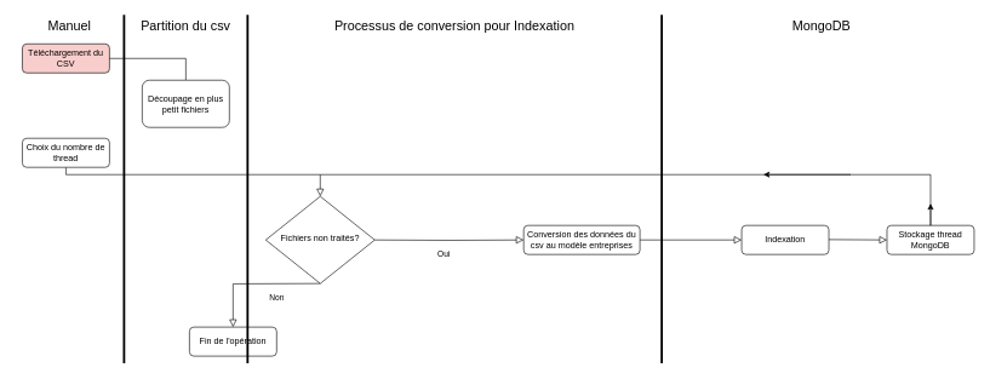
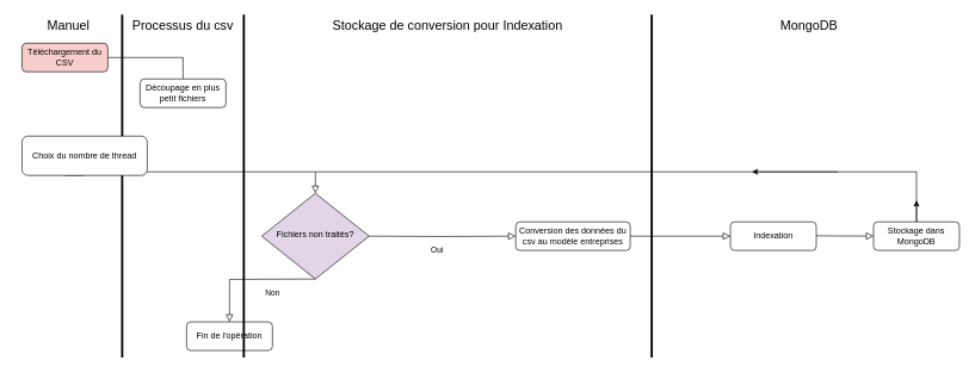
  <mxCell id="0" />
  <mxCell id="1" parent="0" />
  <mxCell id="2" value="Téléchargement du CSV" style="rounded=1;whiteSpace=wrap;html=1;fontSize=12;glass=0;strokeWidth=1;shadow=0;fillColor=#f8cecc;" parent="1" vertex="1"><mxGeometry x="30" y="60" width="120" height="40" as="geometry" /></mxCell>
  <mxCell id="3" value="Non" style="rounded=0;html=1;jettySize=auto;orthogonalLoop=1;fontSize=11;endArrow=block;endFill=0;endSize=8;strokeWidth=1;shadow=0;labelBackgroundColor=none;edgeStyle=orthogonalEdgeStyle;" parent="1" target="5" edge="1"><mxGeometry x="-0.328" y="20" relative="1" as="geometry"><mxPoint as="offset" /><mxPoint x="440" y="390" as="sourcePoint" /></mxGeometry></mxCell>
  <mxCell id="4" value="Oui" style="edgeStyle=orthogonalEdgeStyle;rounded=0;html=1;jettySize=auto;orthogonalLoop=1;fontSize=11;endArrow=block;endFill=0;endSize=8;strokeWidth=1;shadow=0;labelBackgroundColor=none;entryX=0;entryY=0.5;entryDx=0;entryDy=0;" parent="1" edge="1" target="21"><mxGeometry x="-0.074" y="-20" relative="1" as="geometry"><mxPoint as="offset" /><mxPoint x="515" y="330" as="sourcePoint" /><mxPoint x="610" y="330" as="targetPoint" /></mxGeometry></mxCell>
  <mxCell id="5" value="Fin de l'opération" style="rounded=1;whiteSpace=wrap;html=1;fontSize=12;glass=0;strokeWidth=1;shadow=0;" parent="1" vertex="1"><mxGeometry x="260" y="450" width="120" height="40" as="geometry" /></mxCell>
  <mxCell id="6" value="" style="rounded=0;html=1;jettySize=auto;orthogonalLoop=1;fontSize=11;endArrow=block;endFill=0;endSize=8;strokeWidth=1;shadow=0;labelBackgroundColor=none;edgeStyle=orthogonalEdgeStyle;entryX=0.5;entryY=0;entryDx=0;entryDy=0;exitX=0.5;exitY=1;exitDx=0;exitDy=0;" parent="1" source="23" edge="1"><mxGeometry relative="1" as="geometry"><mxPoint x="450" y="110" as="sourcePoint" /><mxPoint x="440" y="270" as="targetPoint" /><Array as="points"><mxPoint x="90" y="240" /><mxPoint x="440" y="240" /></Array></mxGeometry></mxCell>
- <mxCell id="7" value="Fichiers non traités?" style="rhombus;whiteSpace=wrap;html=1;shadow=0;fontFamily=Helvetica;fontSize=12;align=center;strokeWidth=1;spacing=6;spacingTop=-4;" parent="1" vertex="1"><mxGeometry x="365" y="270" width="150" height="120" as="geometry" /></mxCell>
+ <mxCell id="7" value="Fichiers non traités?" style="rhombus;whiteSpace=wrap;html=1;shadow=0;fontFamily=Helvetica;fontSize=12;align=center;strokeWidth=1;spacing=6;spacingTop=-4;fillColor=#e1d5e7;" parent="1" vertex="1"><mxGeometry x="365" y="270" width="150" height="120" as="geometry" /></mxCell>
  <mxCell id="8" value="Indexation" style="rounded=1;whiteSpace=wrap;html=1;fontSize=12;glass=0;strokeWidth=1;shadow=0;" parent="1" vertex="1"><mxGeometry x="1020" y="310" width="120" height="40" as="geometry" /></mxCell>
  <mxCell id="9" value="" style="edgeStyle=orthogonalEdgeStyle;rounded=0;html=1;jettySize=auto;orthogonalLoop=1;fontSize=11;endArrow=block;endFill=0;endSize=8;strokeWidth=1;shadow=0;labelBackgroundColor=none;exitX=1;exitY=0.5;exitDx=0;exitDy=0;entryX=0;entryY=0.5;entryDx=0;entryDy=0;" parent="1" source="21" target="8" edge="1"><mxGeometry y="10" relative="1" as="geometry"><mxPoint as="offset" /><mxPoint x="930" y="330" as="sourcePoint" /><mxPoint x="1025" y="400" as="targetPoint" /></mxGeometry></mxCell>
- <mxCell id="10" value="Stockage thread MongoDB" style="rounded=1;whiteSpace=wrap;html=1;fontSize=12;glass=0;strokeWidth=1;shadow=0;" parent="1" vertex="1"><mxGeometry x="1220" y="310" width="120" height="40" as="geometry" /></mxCell>
+ <mxCell id="10" value="Stockage dans MongoDB" style="rounded=1;whiteSpace=wrap;html=1;fontSize=12;glass=0;strokeWidth=1;shadow=0;" parent="1" vertex="1"><mxGeometry x="1220" y="310" width="120" height="40" as="geometry" /></mxCell>
  <mxCell id="11" value="" style="edgeStyle=orthogonalEdgeStyle;rounded=0;html=1;jettySize=auto;orthogonalLoop=1;fontSize=11;endArrow=block;endFill=0;endSize=8;strokeWidth=1;shadow=0;labelBackgroundColor=none;exitX=1;exitY=0.5;exitDx=0;exitDy=0;entryX=0;entryY=0.5;entryDx=0;entryDy=0;" parent="1" target="10" edge="1"><mxGeometry y="10" relative="1" as="geometry"><mxPoint as="offset" /><mxPoint x="1140" y="329.5" as="sourcePoint" /><mxPoint x="1190" y="329.5" as="targetPoint" /></mxGeometry></mxCell>
  <mxCell id="12" value="" style="endArrow=none;html=1;rounded=0;exitX=0.5;exitY=0;exitDx=0;exitDy=0;" parent="1" source="10" edge="1"><mxGeometry width="50" height="50" relative="1" as="geometry"><mxPoint x="1070" y="250" as="sourcePoint" /><mxPoint x="440" y="240" as="targetPoint" /><Array as="points"><mxPoint x="1280" y="240" /><mxPoint x="1110" y="240" /></Array></mxGeometry></mxCell>
  <mxCell id="13" value="" style="endArrow=classic;html=1;rounded=0;" parent="1" edge="1"><mxGeometry width="50" height="50" relative="1" as="geometry"><mxPoint x="1170" y="240" as="sourcePoint" /><mxPoint x="1050" y="240" as="targetPoint" /></mxGeometry></mxCell>
  <mxCell id="14" value="" style="endArrow=classic;html=1;rounded=0;exitX=0.5;exitY=0;exitDx=0;exitDy=0;" parent="1" source="10" edge="1"><mxGeometry width="50" height="50" relative="1" as="geometry"><mxPoint x="880" y="290" as="sourcePoint" /><mxPoint x="1280" y="280" as="targetPoint" /></mxGeometry></mxCell>
  <mxCell id="15" value="" style="endArrow=none;html=1;rounded=0;strokeWidth=3;" parent="1" edge="1"><mxGeometry width="50" height="50" relative="1" as="geometry"><mxPoint x="910" y="500" as="sourcePoint" /><mxPoint x="910" y="20" as="targetPoint" /></mxGeometry></mxCell>
  <mxCell id="16" value="" style="endArrow=none;html=1;rounded=0;strokeWidth=3;" parent="1" edge="1"><mxGeometry width="50" height="50" relative="1" as="geometry"><mxPoint x="340" y="20" as="sourcePoint" /><mxPoint x="340" y="500" as="targetPoint" /></mxGeometry></mxCell>
  <mxCell id="17" value="&lt;font style=&quot;font-size: 18px;&quot;&gt;Manuel&lt;/font&gt;" style="text;html=1;align=center;verticalAlign=middle;whiteSpace=wrap;rounded=0;" parent="1" vertex="1"><mxGeometry x="20" y="20" width="150" height="30" as="geometry" /></mxCell>
  <mxCell id="18" value="&lt;font style=&quot;font-size: 18px;&quot;&gt;MongoDB&lt;/font&gt;" style="text;html=1;align=center;verticalAlign=middle;whiteSpace=wrap;rounded=0;" parent="1" vertex="1"><mxGeometry x="920" y="20" width="420" height="30" as="geometry" /></mxCell>
- <mxCell id="19" value="&lt;span style=&quot;font-size: 18px;&quot;&gt;Processus de conversion pour Indexation&lt;/span&gt;" style="text;html=1;align=center;verticalAlign=middle;whiteSpace=wrap;rounded=0;" parent="1" vertex="1"><mxGeometry x="340" y="20" width="570" height="30" as="geometry" /></mxCell>
+ <mxCell id="19" value="&lt;span style=&quot;font-size: 18px;&quot;&gt;Stockage de conversion pour Indexation&lt;/span&gt;" style="text;html=1;align=center;verticalAlign=middle;whiteSpace=wrap;rounded=0;" parent="1" vertex="1"><mxGeometry x="340" y="20" width="570" height="30" as="geometry" /></mxCell>
  <mxCell id="20" value="" style="endArrow=none;html=1;rounded=0;strokeWidth=3;" edge="1" parent="1"><mxGeometry width="50" height="50" relative="1" as="geometry"><mxPoint x="170" y="20" as="sourcePoint" /><mxPoint x="170" y="500" as="targetPoint" /></mxGeometry></mxCell>
  <mxCell id="21" value="Conversion des données du csv au modèle entreprises" style="rounded=1;whiteSpace=wrap;html=1;" vertex="1" parent="1"><mxGeometry x="720" y="310" width="160" height="40" as="geometry" /></mxCell>
- <mxCell id="22" value="&lt;span style=&quot;font-size: 18px;&quot;&gt;Partition du csv&lt;/span&gt;" style="text;html=1;align=center;verticalAlign=middle;whiteSpace=wrap;rounded=0;" vertex="1" parent="1"><mxGeometry x="170" y="20" width="170" height="30" as="geometry" /></mxCell>
- <mxCell id="23" value="Choix du nombre de thread" style="rounded=1;whiteSpace=wrap;html=1;" vertex="1" parent="1"><mxGeometry x="30" y="190" width="120" height="40" as="geometry" /></mxCell>
+ <mxCell id="22" value="&lt;span style=&quot;font-size: 18px;&quot;&gt;Processus du csv&lt;/span&gt;" style="text;html=1;align=center;verticalAlign=middle;whiteSpace=wrap;rounded=0;" vertex="1" parent="1"><mxGeometry x="170" y="20" width="170" height="30" as="geometry" /></mxCell>
+ <mxCell id="23" value="Choix du nombre de thread" style="rounded=1;whiteSpace=wrap;html=1;" vertex="1" parent="1"><mxGeometry x="30" y="190" width="175" height="55" as="geometry" /></mxCell>
  <mxCell id="24" value="" style="rounded=0;html=1;jettySize=auto;orthogonalLoop=1;fontSize=11;endArrow=none;endFill=0;endSize=8;strokeWidth=1;shadow=0;labelBackgroundColor=none;edgeStyle=orthogonalEdgeStyle;" edge="1" parent="1" source="2" target="25"><mxGeometry relative="1" as="geometry"><mxPoint x="260" y="150" as="targetPoint" /><mxPoint x="150" y="80" as="sourcePoint" /></mxGeometry></mxCell>
- <mxCell id="25" value="Découpage en plus petit fichiers" style="rounded=1;whiteSpace=wrap;html=1;" parent="1" vertex="1"><mxGeometry x="195" y="110" width="120" height="65" as="geometry" /></mxCell>
+ <mxCell id="25" value="Découpage en plus petit fichiers" style="rounded=1;whiteSpace=wrap;html=1;" parent="1" vertex="1"><mxGeometry x="195" y="110" width="120" height="40" as="geometry" /></mxCell>
